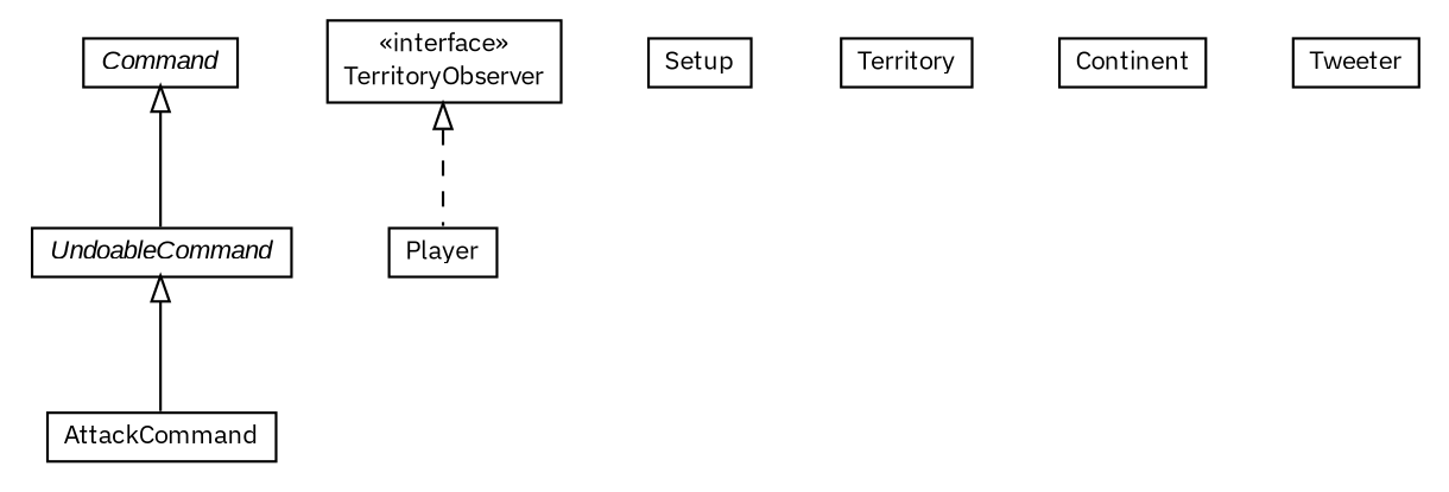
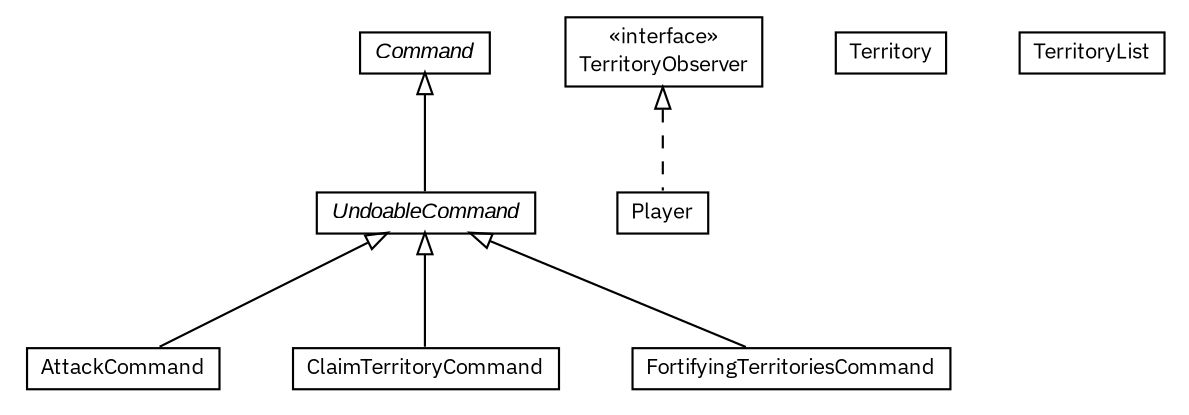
  digraph {
    fontname="IBM Plex Sans"
    nodesep=0.25
    ranksep=0.5
    node [fontcolor=black fontname="IBM Plex Sans" fontsize=10.0 shape=plaintext]
    edge [arrowtail=empty dir=back fontname="IBM Plex Sans" fontsize=10 headport=p labelfontname=arial labelfontsize=10 tailport=p]
    n1 [label=<<table title="AttackCommand" border="0" cellborder="1" cellspacing="0" cellpadding="2" port="p" href="./AttackCommand.html"> 		<tr><td><table border="0" cellspacing="0" cellpadding="1"> <tr><td align="center" balign="center"> AttackCommand </td></tr> 		</table></td></tr> 		</table>>]
+   n2 [label=<<table title="ClaimTerritoryCommand" border="0" cellborder="1" cellspacing="0" cellpadding="2" port="p" href="./ClaimTerritoryCommand.html"> 		<tr><td><table border="0" cellspacing="0" cellpadding="1"> <tr><td align="center" balign="center"> ClaimTerritoryCommand </td></tr> 		</table></td></tr> 		</table>>]
    n3 [label=<<table title="Command" border="0" cellborder="1" cellspacing="0" cellpadding="2" port="p" href="./Command.html"> 		<tr><td><table border="0" cellspacing="0" cellpadding="1"> <tr><td align="center" balign="center"><font face="arial italic"> Command </font></td></tr> 		</table></td></tr> 		</table>>]
    n4 [label=<<table title="UndoableCommand" border="0" cellborder="1" cellspacing="0" cellpadding="2" port="p" href="./UndoableCommand.html"> 		<tr><td><table border="0" cellspacing="0" cellpadding="1"> <tr><td align="center" balign="center"><font face="arial italic"> UndoableCommand </font></td></tr> 		</table></td></tr> 		</table>>]
+   n5 [label=<<table title="FortifyingTerritoriesCommand" border="0" cellborder="1" cellspacing="0" cellpadding="2" port="p" href="./FortifyingTerritoriesCommand.html"> 		<tr><td><table border="0" cellspacing="0" cellpadding="1"> <tr><td align="center" balign="center"> FortifyingTerritoriesCommand </td></tr> 		</table></td></tr> 		</table>>]
    n6 [label=<<table title="Player" border="0" cellborder="1" cellspacing="0" cellpadding="2" port="p" href="./Player.html"> 		<tr><td><table border="0" cellspacing="0" cellpadding="1"> <tr><td align="center" balign="center"> Player </td></tr> 		</table></td></tr> 		</table>>]
-   n7 [label=<<table title="Setup" border="0" cellborder="1" cellspacing="0" cellpadding="2" port="p" href="./Setup.html"> 		<tr><td><table border="0" cellspacing="0" cellpadding="1"> <tr><td align="center" balign="center"> Setup </td></tr> 		</table></td></tr> 		</table>>]
    n8 [label=<<table title="Territory" border="0" cellborder="1" cellspacing="0" cellpadding="2" port="p" href="./Territory.html"> 		<tr><td><table border="0" cellspacing="0" cellpadding="1"> <tr><td align="center" balign="center"> Territory </td></tr> 		</table></td></tr> 		</table>>]
-   n10 [label=<<table title="TerritoryList.Continent" border="0" cellborder="1" cellspacing="0" cellpadding="2" port="p" href="./TerritoryList.Continent.html"> 		<tr><td><table border="0" cellspacing="0" cellpadding="1"> <tr><td align="center" balign="center"> Continent </td></tr> 		</table></td></tr> 		</table>>]
+   n9 [label=<<table title="TerritoryList" border="0" cellborder="1" cellspacing="0" cellpadding="2" port="p" href="./TerritoryList.html"> 		<tr><td><table border="0" cellspacing="0" cellpadding="1"> <tr><td align="center" balign="center"> TerritoryList </td></tr> 		</table></td></tr> 		</table>>]
    n11 [label=<<table title="TerritoryObserver" border="0" cellborder="1" cellspacing="0" cellpadding="2" port="p" href="./TerritoryObserver.html"> 		<tr><td><table border="0" cellspacing="0" cellpadding="1"> <tr><td align="center" balign="center"> &#171;interface&#187; </td></tr> <tr><td align="center" balign="center"> TerritoryObserver </td></tr> 		</table></td></tr> 		</table>>]
-   n12 [label=<<table title="Tweeter" border="0" cellborder="1" cellspacing="0" cellpadding="2" port="p" href="./Tweeter.html"> 		<tr><td><table border="0" cellspacing="0" cellpadding="1"> <tr><td align="center" balign="center"> Tweeter </td></tr> 		</table></td></tr> 		</table>>]
    n3 -> n4
    n4 -> n1
+   n4 -> n2
+   n4 -> n5
    n11 -> n6 [style=dashed]
  }
